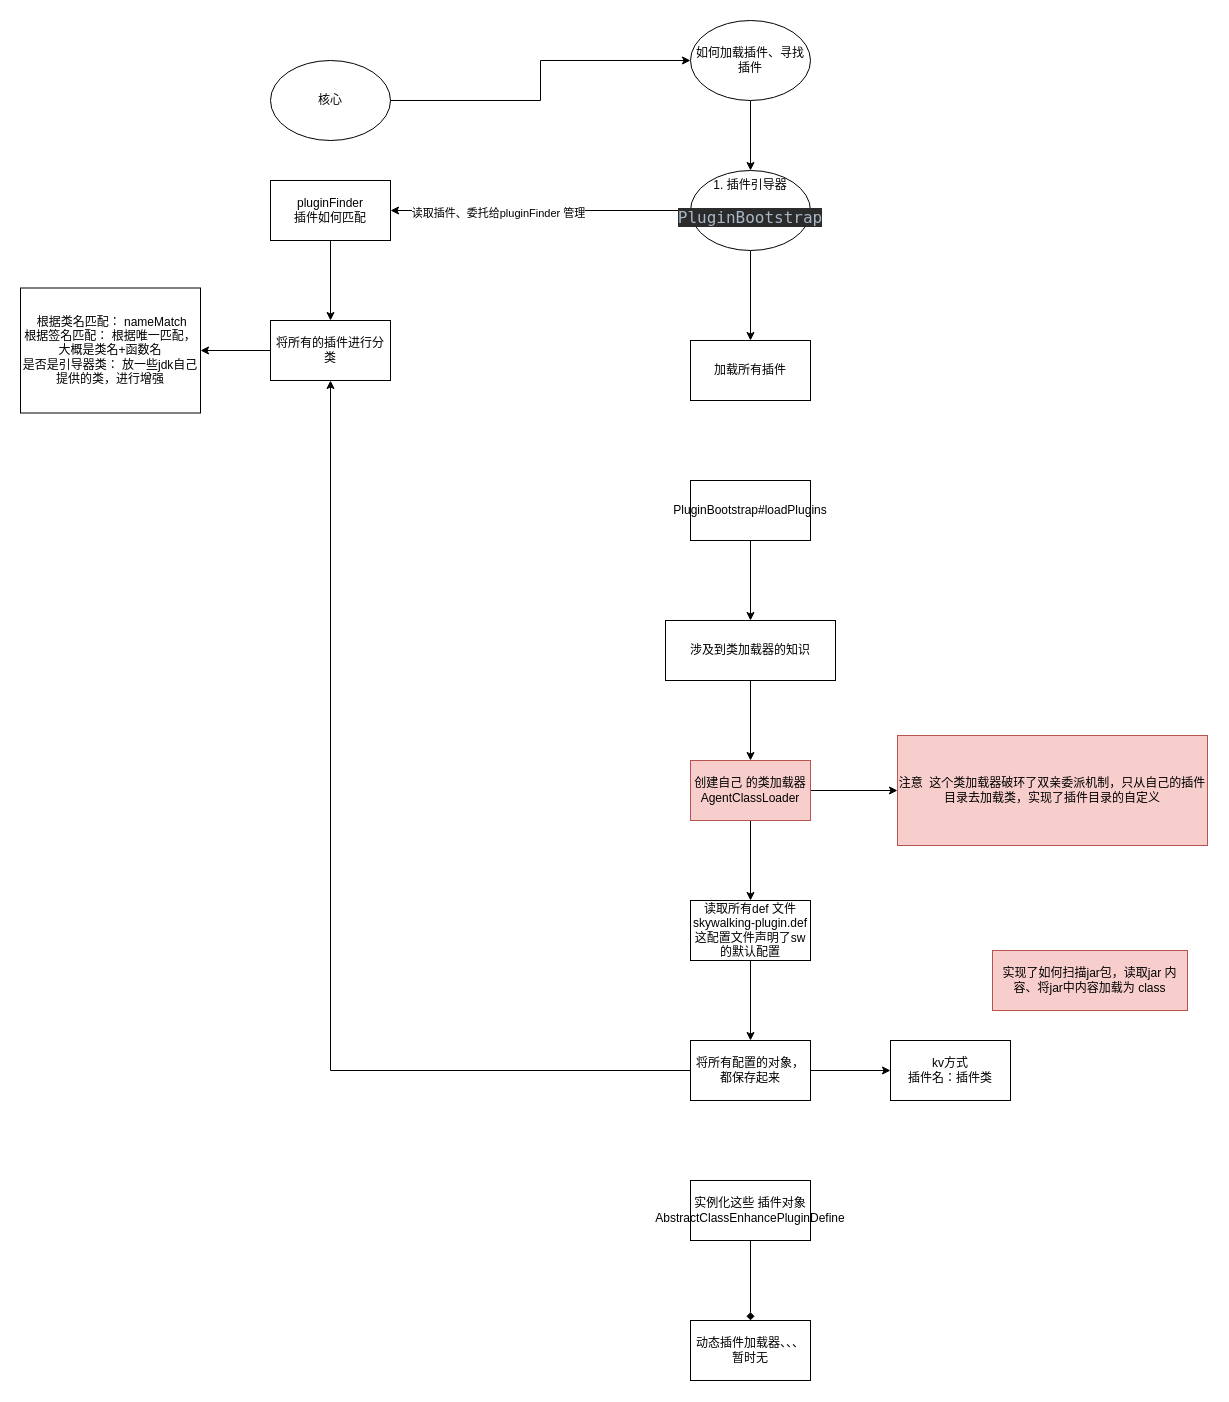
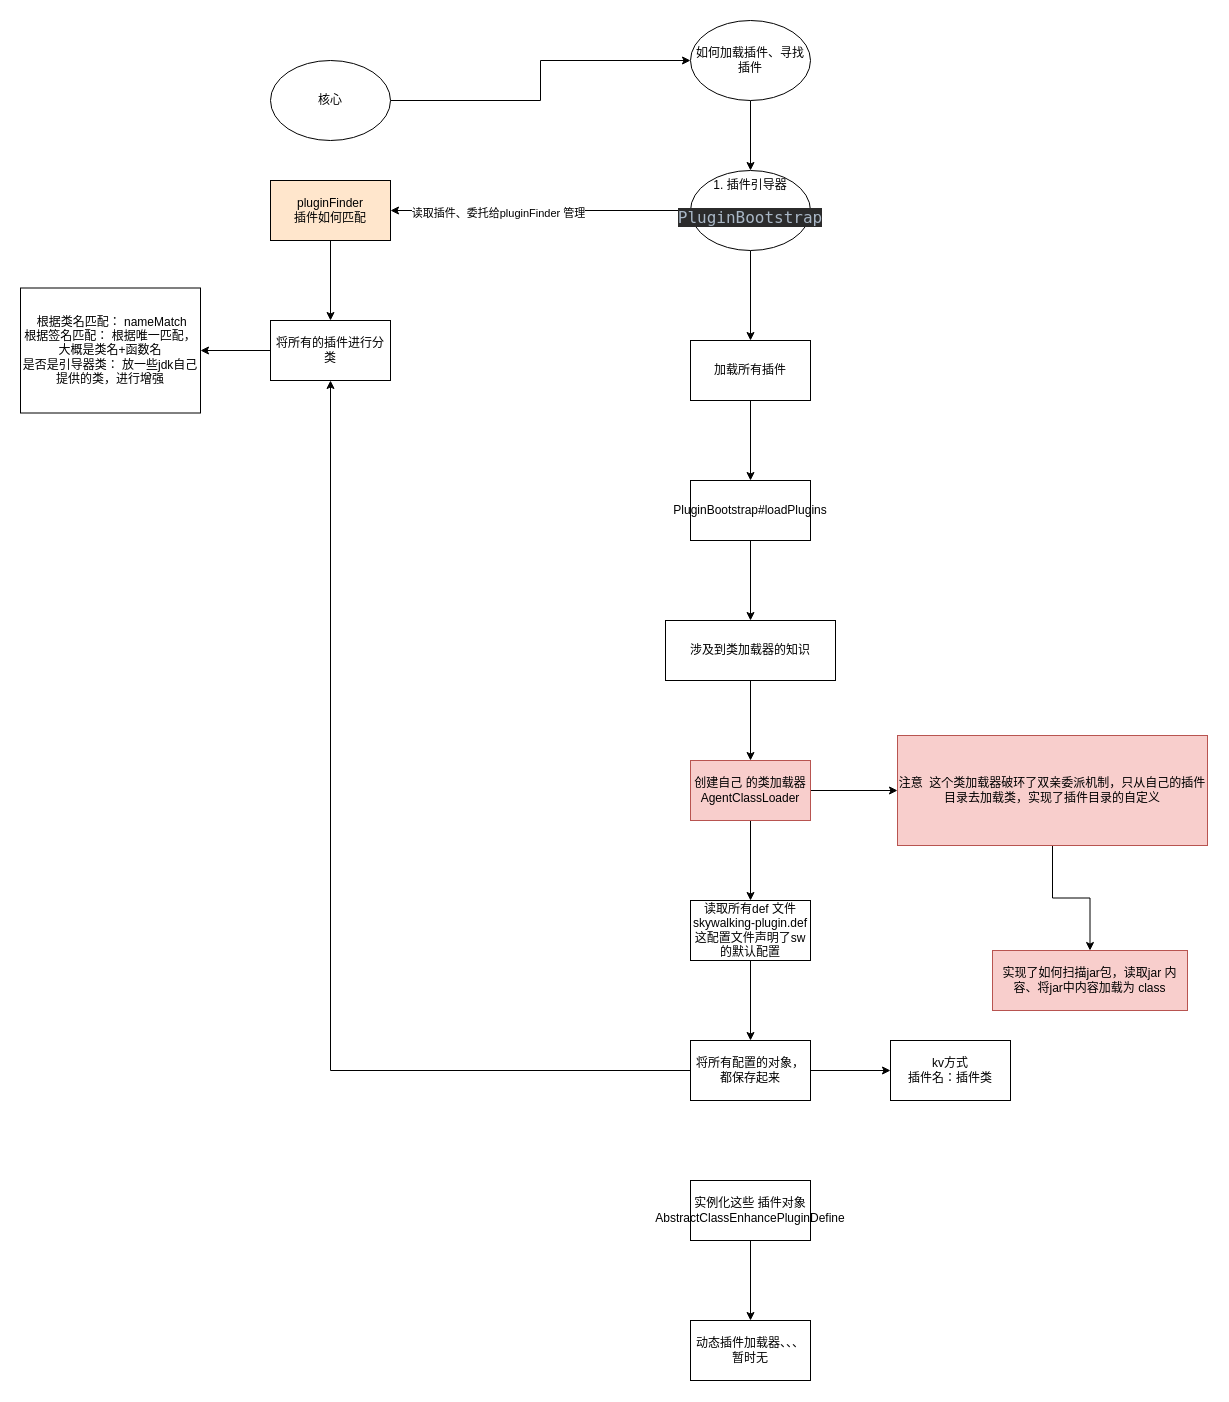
  <mxCell id="0" />
  <mxCell id="1" parent="0" />
  <mxCell id="2" value="" style="edgeStyle=orthogonalEdgeStyle;rounded=0;orthogonalLoop=1;jettySize=auto;html=1;" edge="1" parent="1" source="5" target="7"><mxGeometry relative="1" as="geometry" /></mxCell>
  <mxCell id="3" style="edgeStyle=orthogonalEdgeStyle;rounded=0;orthogonalLoop=1;jettySize=auto;html=1;entryX=1;entryY=0.5;entryDx=0;entryDy=0;" edge="1" parent="1" source="5" target="28"><mxGeometry relative="1" as="geometry" /></mxCell>
  <mxCell id="4" value="读取插件、委托给pluginFinder 管理" style="edgeLabel;html=1;align=center;verticalAlign=middle;resizable=0;points=[];" vertex="1" connectable="0" parent="3"><mxGeometry x="0.289" y="2" relative="1" as="geometry"><mxPoint as="offset" /></mxGeometry></mxCell>
  <mxCell id="5" value="1. 插件引导器&lt;div&gt;&lt;div style=&quot;background-color:#2b2b2b;color:#a9b7c6&quot;&gt;&lt;pre style=&quot;font-family:'JetBrains Mono',monospace;font-size:12.0pt;&quot;&gt;PluginBootstrap&lt;/pre&gt;&lt;/div&gt;&lt;/div&gt;" style="ellipse;whiteSpace=wrap;html=1;" vertex="1" parent="1"><mxGeometry x="690" y="170" width="120" height="80" as="geometry" /></mxCell>
+ <mxCell id="6" value="" style="edgeStyle=orthogonalEdgeStyle;rounded=0;orthogonalLoop=1;jettySize=auto;html=1;" edge="1" parent="1" source="7" target="9"><mxGeometry relative="1" as="geometry" /></mxCell>
  <mxCell id="7" value="加载所有插件" style="whiteSpace=wrap;html=1;" vertex="1" parent="1"><mxGeometry x="690" y="340" width="120" height="60" as="geometry" /></mxCell>
  <mxCell id="8" value="" style="edgeStyle=orthogonalEdgeStyle;rounded=0;orthogonalLoop=1;jettySize=auto;html=1;" edge="1" parent="1" source="9" target="11"><mxGeometry relative="1" as="geometry" /></mxCell>
  <mxCell id="9" value="PluginBootstrap#loadPlugins" style="whiteSpace=wrap;html=1;" vertex="1" parent="1"><mxGeometry x="690" y="480" width="120" height="60" as="geometry" /></mxCell>
  <mxCell id="10" value="" style="edgeStyle=orthogonalEdgeStyle;rounded=0;orthogonalLoop=1;jettySize=auto;html=1;" edge="1" parent="1" source="11" target="14"><mxGeometry relative="1" as="geometry" /></mxCell>
  <mxCell id="11" value="涉及到类加载器的知识" style="whiteSpace=wrap;html=1;" vertex="1" parent="1"><mxGeometry x="665" y="620" width="170" height="60" as="geometry" /></mxCell>
  <mxCell id="12" value="" style="edgeStyle=orthogonalEdgeStyle;rounded=0;orthogonalLoop=1;jettySize=auto;html=1;" edge="1" parent="1" source="14" target="16"><mxGeometry relative="1" as="geometry" /></mxCell>
  <mxCell id="13" value="" style="edgeStyle=orthogonalEdgeStyle;rounded=0;orthogonalLoop=1;jettySize=auto;html=1;" edge="1" parent="1" source="14" target="18"><mxGeometry relative="1" as="geometry" /></mxCell>
  <mxCell id="14" value="创建自己 的类加载器AgentClassLoader" style="whiteSpace=wrap;html=1;fillColor=#f8cecc;strokeColor=#b85450;" vertex="1" parent="1"><mxGeometry x="690" y="760" width="120" height="60" as="geometry" /></mxCell>
+ <mxCell id="15" value="" style="edgeStyle=orthogonalEdgeStyle;rounded=0;orthogonalLoop=1;jettySize=auto;html=1;" edge="1" parent="1" source="16" target="19"><mxGeometry relative="1" as="geometry" /></mxCell>
  <mxCell id="16" value="注意&amp;nbsp; 这个类加载器破环了双亲委派机制，只从自己的插件目录去加载类，实现了插件目录的自定义" style="whiteSpace=wrap;html=1;fillColor=#f8cecc;strokeColor=#b85450;" vertex="1" parent="1"><mxGeometry x="897" y="735" width="310" height="110" as="geometry" /></mxCell>
  <mxCell id="17" value="" style="edgeStyle=orthogonalEdgeStyle;rounded=0;orthogonalLoop=1;jettySize=auto;html=1;" edge="1" parent="1" source="18" target="22"><mxGeometry relative="1" as="geometry" /></mxCell>
  <mxCell id="18" value="读取所有def 文件&lt;div&gt;skywalking-plugin.def&lt;/div&gt;&lt;div&gt;这配置文件声明了sw的默认配置&lt;/div&gt;" style="whiteSpace=wrap;html=1;" vertex="1" parent="1"><mxGeometry x="690" y="900" width="120" height="60" as="geometry" /></mxCell>
  <mxCell id="19" value="实现了如何扫描jar包，读取jar 内容、将jar中内容加载为 class" style="whiteSpace=wrap;html=1;fillColor=#f8cecc;strokeColor=#b85450;" vertex="1" parent="1"><mxGeometry x="992" y="950" width="195" height="60" as="geometry" /></mxCell>
  <mxCell id="20" value="" style="edgeStyle=orthogonalEdgeStyle;rounded=0;orthogonalLoop=1;jettySize=auto;html=1;" edge="1" parent="1" source="22" target="23"><mxGeometry relative="1" as="geometry" /></mxCell>
  <mxCell id="21" value="" style="edgeStyle=orthogonalEdgeStyle;rounded=0;orthogonalLoop=1;jettySize=auto;html=1;" edge="1" parent="1" source="22" target="30"><mxGeometry relative="1" as="geometry" /></mxCell>
  <mxCell id="22" value="将所有配置的对象，都保存起来" style="whiteSpace=wrap;html=1;" vertex="1" parent="1"><mxGeometry x="690" y="1040" width="120" height="60" as="geometry" /></mxCell>
  <mxCell id="23" value="kv方式&lt;div&gt;插件名：插件类&lt;/div&gt;" style="whiteSpace=wrap;html=1;" vertex="1" parent="1"><mxGeometry x="890" y="1040" width="120" height="60" as="geometry" /></mxCell>
- <mxCell id="24" value="" style="edgeStyle=orthogonalEdgeStyle;rounded=0;orthogonalLoop=1;jettySize=auto;html=1;endArrow=diamond;" edge="1" parent="1" source="25" target="26"><mxGeometry relative="1" as="geometry" /></mxCell>
+ <mxCell id="24" value="" style="edgeStyle=orthogonalEdgeStyle;rounded=0;orthogonalLoop=1;jettySize=auto;html=1;" edge="1" parent="1" source="25" target="26"><mxGeometry relative="1" as="geometry" /></mxCell>
  <mxCell id="25" value="实例化这些 插件对象&lt;div&gt;AbstractClassEnhancePluginDefine&lt;br&gt;&lt;/div&gt;" style="whiteSpace=wrap;html=1;" vertex="1" parent="1"><mxGeometry x="690" y="1180" width="120" height="60" as="geometry" /></mxCell>
  <mxCell id="26" value="动态插件加载器、、、暂时无" style="whiteSpace=wrap;html=1;" vertex="1" parent="1"><mxGeometry x="690" y="1320" width="120" height="60" as="geometry" /></mxCell>
  <mxCell id="27" value="" style="edgeStyle=orthogonalEdgeStyle;rounded=0;orthogonalLoop=1;jettySize=auto;html=1;" edge="1" parent="1" source="28" target="30"><mxGeometry relative="1" as="geometry" /></mxCell>
- <mxCell id="28" value="pluginFinder&lt;div&gt;插件如何匹配&lt;/div&gt;" style="rounded=0;whiteSpace=wrap;html=1;" vertex="1" parent="1"><mxGeometry x="270" y="180" width="120" height="60" as="geometry" /></mxCell>
+ <mxCell id="28" value="pluginFinder&lt;div&gt;插件如何匹配&lt;/div&gt;" style="rounded=0;whiteSpace=wrap;html=1;fillColor=#ffe6cc;" vertex="1" parent="1"><mxGeometry x="270" y="180" width="120" height="60" as="geometry" /></mxCell>
  <mxCell id="29" value="" style="edgeStyle=orthogonalEdgeStyle;rounded=0;orthogonalLoop=1;jettySize=auto;html=1;" edge="1" parent="1" source="30" target="31"><mxGeometry relative="1" as="geometry" /></mxCell>
  <mxCell id="30" value="将所有的插件进行分类" style="whiteSpace=wrap;html=1;rounded=0;" vertex="1" parent="1"><mxGeometry x="270" y="320" width="120" height="60" as="geometry" /></mxCell>
  <mxCell id="31" value="&amp;nbsp;&lt;span style=&quot;background-color: initial;&quot;&gt;根据类名匹配： nameMatch&lt;/span&gt;&lt;div&gt;根据签名匹配： 根据唯一匹配，大概是类名+函数名&lt;/div&gt;&lt;div&gt;是否是引导器类： 放一些jdk自己提供的类，进行增强&lt;/div&gt;" style="whiteSpace=wrap;html=1;rounded=0;" vertex="1" parent="1"><mxGeometry x="20" y="287.5" width="180" height="125" as="geometry" /></mxCell>
  <mxCell id="32" style="edgeStyle=orthogonalEdgeStyle;rounded=0;orthogonalLoop=1;jettySize=auto;html=1;" edge="1" parent="1" source="33" target="35"><mxGeometry relative="1" as="geometry" /></mxCell>
  <mxCell id="33" value="核心" style="ellipse;whiteSpace=wrap;html=1;" vertex="1" parent="1"><mxGeometry x="270" width="120" height="80" as="geometry" y="60" /></mxCell>
  <mxCell id="34" style="edgeStyle=orthogonalEdgeStyle;rounded=0;orthogonalLoop=1;jettySize=auto;html=1;" edge="1" parent="1" source="35" target="5"><mxGeometry relative="1" as="geometry" /></mxCell>
  <mxCell id="35" value="如何加载插件、寻找插件" style="ellipse;whiteSpace=wrap;html=1;" vertex="1" parent="1"><mxGeometry x="690" y="20" width="120" height="80" as="geometry" /></mxCell>
